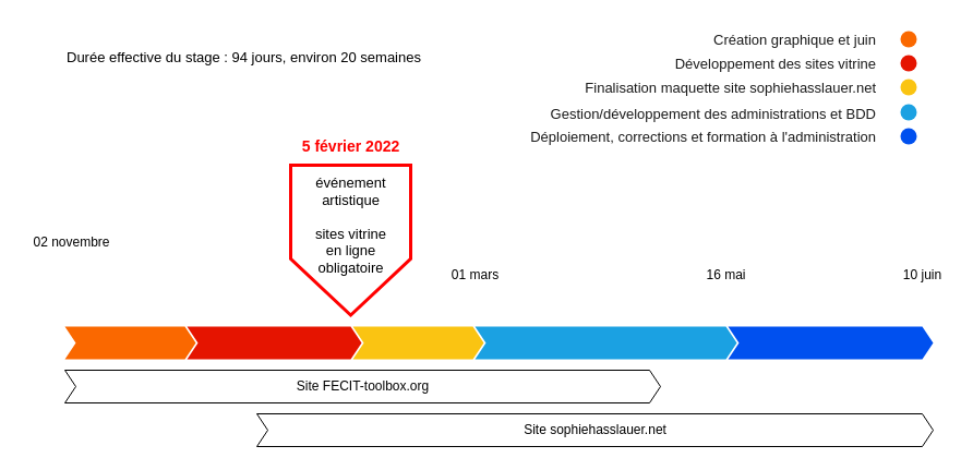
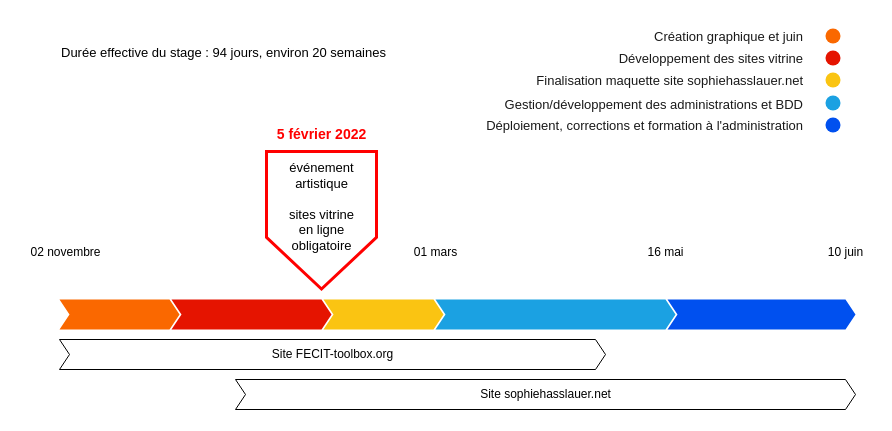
  <mxCell id="0" />
  <mxCell id="1" parent="0" />
  <mxCell id="2" value="Site sophiehasslauer.net" style="html=1;shadow=0;dashed=0;align=center;verticalAlign=middle;shape=mxgraph.arrows2.arrow;dy=0;dx=10;notch=10;" parent="1" vertex="1"><mxGeometry x="235" y="379" width="620" height="30" as="geometry" /></mxCell>
  <mxCell id="3" value="Durée effective du stage :&amp;nbsp;&lt;span&gt;94 jours, environ 20 semaines&lt;/span&gt;" style="text;html=1;align=left;verticalAlign=middle;resizable=0;points=[];autosize=1;strokeColor=none;fillColor=none;fontSize=13;" parent="1" vertex="1"><mxGeometry x="59" y="41.5" width="340" height="20" as="geometry" /></mxCell>
  <mxCell id="4" value="Site FECIT-toolbox.org" style="html=1;shadow=0;dashed=0;align=center;verticalAlign=middle;shape=mxgraph.arrows2.arrow;dy=0;dx=10;notch=10;" parent="1" vertex="1"><mxGeometry x="59" y="339" width="546" height="30" as="geometry" /></mxCell>
  <mxCell id="5" value="" style="html=1;shadow=0;dashed=0;align=center;verticalAlign=middle;shape=mxgraph.arrows2.arrow;dy=0;dx=10;notch=10;fontSize=14;fillColor=#fa6800;fontColor=#000000;strokeColor=none;" parent="1" vertex="1"><mxGeometry x="59" y="299" width="120" height="30" as="geometry" /></mxCell>
  <mxCell id="6" value="" style="html=1;shadow=0;dashed=0;align=center;verticalAlign=middle;shape=mxgraph.arrows2.arrow;dy=0;dx=10;notch=10;fontSize=14;fillColor=#e51400;fontColor=#ffffff;strokeColor=none;" parent="1" vertex="1"><mxGeometry x="171" y="299" width="160" height="30" as="geometry" /></mxCell>
  <mxCell id="7" value="" style="html=1;shadow=0;dashed=0;align=center;verticalAlign=middle;shape=mxgraph.arrows2.arrow;dy=0;dx=10;notch=10;fontSize=14;fillColor=#FAC412;fontColor=#000000;strokeColor=none;" parent="1" vertex="1"><mxGeometry x="323" y="299" width="120" height="30" as="geometry" /></mxCell>
  <mxCell id="8" value="" style="html=1;shadow=0;dashed=0;align=center;verticalAlign=middle;shape=mxgraph.arrows2.arrow;dy=0;dx=10;notch=10;fontSize=14;fillColor=#1ba1e2;fontColor=#ffffff;strokeColor=none;" parent="1" vertex="1"><mxGeometry x="435" y="299" width="240" height="30" as="geometry" /></mxCell>
  <mxCell id="9" value="" style="html=1;shadow=0;dashed=0;align=center;verticalAlign=middle;shape=mxgraph.arrows2.arrow;dy=0;dx=10;notch=10;fontSize=14;fillColor=#0050ef;fontColor=#ffffff;strokeColor=none;" parent="1" vertex="1"><mxGeometry x="667" y="299" width="188" height="30" as="geometry" /></mxCell>
  <mxCell id="10" value="" style="shape=offPageConnector;whiteSpace=wrap;html=1;fontSize=14;strokeColor=#FF0000;strokeWidth=3;" parent="1" vertex="1"><mxGeometry x="266" y="151" width="110" height="137.5" as="geometry" /></mxCell>
  <mxCell id="11" value="événement&lt;br style=&quot;font-size: 13px;&quot;&gt;artistique&lt;br style=&quot;font-size: 13px;&quot;&gt;&lt;br style=&quot;font-size: 13px;&quot;&gt;sites vitrine&lt;br style=&quot;font-size: 13px;&quot;&gt;en ligne&lt;br style=&quot;font-size: 13px;&quot;&gt;obligatoire" style="text;html=1;align=center;verticalAlign=top;resizable=0;points=[];autosize=1;strokeColor=none;fillColor=none;fontSize=13;" parent="1" vertex="1"><mxGeometry x="281" y="152.5" width="80" height="100" as="geometry" /></mxCell>
  <mxCell id="12" value="5 février 2022" style="text;html=1;align=center;verticalAlign=middle;resizable=0;points=[];autosize=1;strokeColor=none;fillColor=none;fontSize=14;fontColor=#FF0000;fontStyle=1" parent="1" vertex="1"><mxGeometry x="266" y="124" width="110" height="20" as="geometry" /></mxCell>
  <mxCell id="13" value="" style="ellipse;whiteSpace=wrap;html=1;aspect=fixed;fontSize=14;fontColor=#000000;strokeColor=none;strokeWidth=3;fillColor=#fa6800;shadow=0;dashed=0;" parent="1" vertex="1"><mxGeometry x="825" y="28" width="15" height="15" as="geometry" /></mxCell>
  <mxCell id="14" value="" style="ellipse;whiteSpace=wrap;html=1;aspect=fixed;fontSize=14;fontColor=#ffffff;strokeColor=none;strokeWidth=3;fillColor=#e51400;shadow=0;dashed=0;" parent="1" vertex="1"><mxGeometry x="825" y="50" width="15" height="15" as="geometry" /></mxCell>
  <mxCell id="15" value="" style="ellipse;whiteSpace=wrap;html=1;aspect=fixed;fontSize=13;fontColor=#FF0000;strokeColor=none;strokeWidth=3;fillColor=#FAC412;" parent="1" vertex="1"><mxGeometry x="825" y="72" width="15" height="15" as="geometry" /></mxCell>
  <mxCell id="16" value="" style="ellipse;whiteSpace=wrap;html=1;aspect=fixed;fontSize=14;fontColor=#ffffff;strokeColor=none;strokeWidth=3;fillColor=#1ba1e2;shadow=0;dashed=0;" parent="1" vertex="1"><mxGeometry x="825" y="95" width="15" height="15" as="geometry" /></mxCell>
  <mxCell id="17" value="" style="ellipse;whiteSpace=wrap;html=1;aspect=fixed;fontSize=14;fontColor=#ffffff;strokeColor=none;strokeWidth=3;fillColor=#0050ef;shadow=0;dashed=0;" parent="1" vertex="1"><mxGeometry x="825" y="117" width="15" height="15" as="geometry" /></mxCell>
  <mxCell id="18" value="&lt;font color=&quot;#1a1a1a&quot;&gt;Création graphique et juin&lt;/font&gt;" style="text;html=1;strokeColor=none;fillColor=none;align=right;verticalAlign=middle;whiteSpace=wrap;rounded=0;fontSize=13;fontColor=#FF0000;flipV=1;" parent="1" vertex="1"><mxGeometry x="605" y="20.5" width="200" height="30" as="geometry" /></mxCell>
  <mxCell id="19" value="&lt;font color=&quot;#1a1a1a&quot;&gt;Développement&amp;nbsp;des sites vitrine&lt;/font&gt;" style="text;html=1;strokeColor=none;fillColor=none;align=right;verticalAlign=middle;whiteSpace=wrap;rounded=0;fontSize=13;fontColor=#FF0000;flipV=1;" parent="1" vertex="1"><mxGeometry x="605" y="42.5" width="200" height="30" as="geometry" /></mxCell>
  <mxCell id="20" value="&lt;font color=&quot;#1a1a1a&quot;&gt;Finalisation maquette site sophiehasslauer.net&lt;/font&gt;" style="text;html=1;strokeColor=none;fillColor=none;align=right;verticalAlign=middle;whiteSpace=wrap;rounded=0;fontSize=13;fontColor=#FF0000;flipV=1;" parent="1" vertex="1"><mxGeometry x="505" y="64.5" width="300" height="30" as="geometry" /></mxCell>
  <mxCell id="21" value="&lt;font color=&quot;#1a1a1a&quot;&gt;Gestion/développement des administrations et BDD&lt;/font&gt;" style="text;html=1;strokeColor=none;fillColor=none;align=right;verticalAlign=middle;whiteSpace=wrap;rounded=0;fontSize=13;fontColor=#FF0000;flipV=1;" parent="1" vertex="1"><mxGeometry x="485" y="88.5" width="320" height="30" as="geometry" /></mxCell>
  <mxCell id="22" value="&lt;font color=&quot;#1a1a1a&quot;&gt;Déploiement, corrections et formation à l'administration&lt;/font&gt;" style="text;html=1;strokeColor=none;fillColor=none;align=right;verticalAlign=middle;whiteSpace=wrap;rounded=0;fontSize=13;fontColor=#FF0000;flipV=1;" parent="1" vertex="1"><mxGeometry x="485" y="109.5" width="320" height="30" as="geometry" /></mxCell>
- <mxCell id="23" value="02 novembre" style="text;html=1;align=center;verticalAlign=middle;resizable=0;points=[];autosize=1;strokeColor=none;fillColor=none;" vertex="1" parent="1"><mxGeometry x="20" y="212" width="90" height="20" as="geometry" /></mxCell>
+ <mxCell id="23" value="02 novembre" style="text;html=1;align=center;verticalAlign=middle;resizable=0;points=[];autosize=1;strokeColor=none;fillColor=none;" vertex="1" parent="1"><mxGeometry x="20" y="242" width="90" height="20" as="geometry" /></mxCell>
  <mxCell id="24" value="10 juin" style="text;html=1;align=center;verticalAlign=middle;resizable=0;points=[];autosize=1;strokeColor=none;fillColor=none;" vertex="1" parent="1"><mxGeometry x="820" y="242" width="50" height="20" as="geometry" /></mxCell>
  <mxCell id="25" value="01 mars" style="text;html=1;align=center;verticalAlign=middle;resizable=0;points=[];autosize=1;strokeColor=none;fillColor=none;" vertex="1" parent="1"><mxGeometry x="405" y="242" width="60" height="20" as="geometry" /></mxCell>
  <mxCell id="26" value="16 mai" style="text;html=1;align=center;verticalAlign=middle;resizable=0;points=[];autosize=1;strokeColor=none;fillColor=none;" vertex="1" parent="1"><mxGeometry x="640" y="242" width="50" height="20" as="geometry" /></mxCell>
